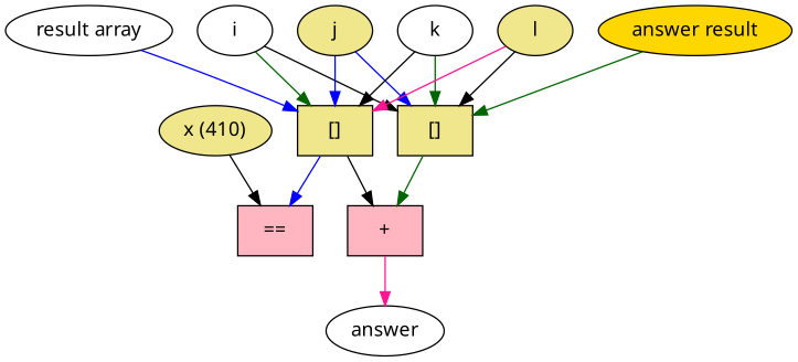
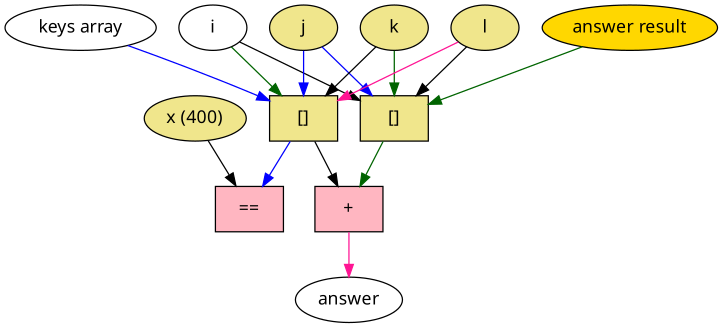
  digraph {
    fontname="Noto Sans"
    node [fillcolor=khaki fontname="Noto Sans" shape=ellipse style=filled]
    edge [color=black fontname="Noto Sans"]
    n1 [fillcolor=white label=i]
    n2 [label="[]" shape=box]
    n3 [label="[]" shape=box]
    n4 [fillcolor=lightpink label="==" shape=box]
    n5 [fillcolor=lightpink label="+" shape=box]
    n6 [label=j]
-   n7 [fillcolor=white label=k]
+   n7 [label=k]
    n8 [label=l]
-   n9 [label="x (410)"]
-   n10 [fillcolor=white label="result array"]
+   n9 [label="x (400)"]
+   n10 [fillcolor=white label="keys array"]
    n11 [fillcolor=gold label="answer result"]
    n12 [fillcolor=white label=answer]
    n1 -> n2 [color=darkgreen]
    n1 -> n3
    n2 -> n4 [color=blue]
    n2 -> n5
    n3 -> n5 [color=darkgreen]
    n5 -> n12 [color=deeppink]
    n6 -> n2 [color=blue]
    n6 -> n3 [color=blue]
    n7 -> n2
    n7 -> n3 [color=darkgreen]
    n8 -> n2 [color=deeppink]
    n8 -> n3
    n9 -> n4
    n10 -> n2 [color=blue]
    n11 -> n3 [color=darkgreen]
  }
